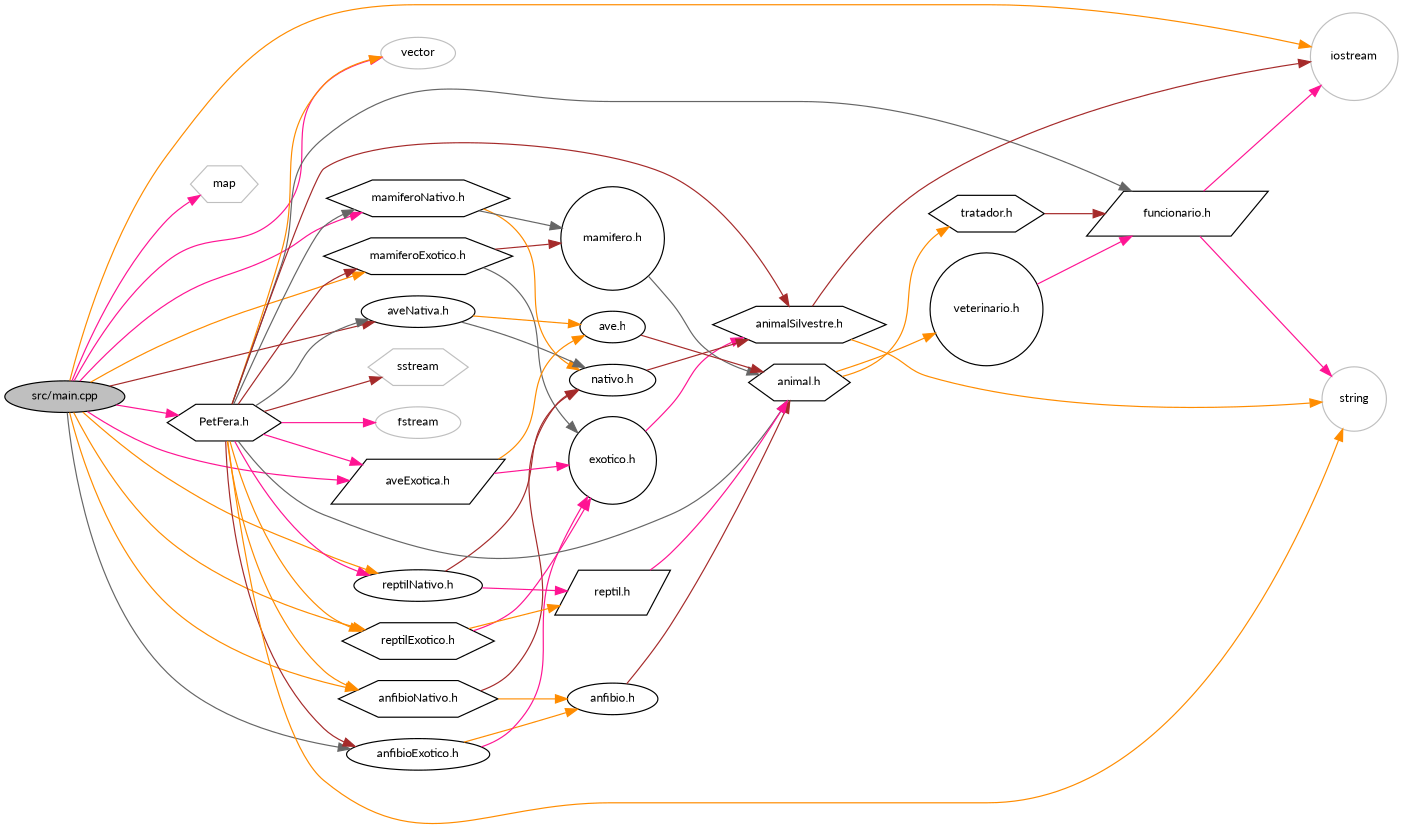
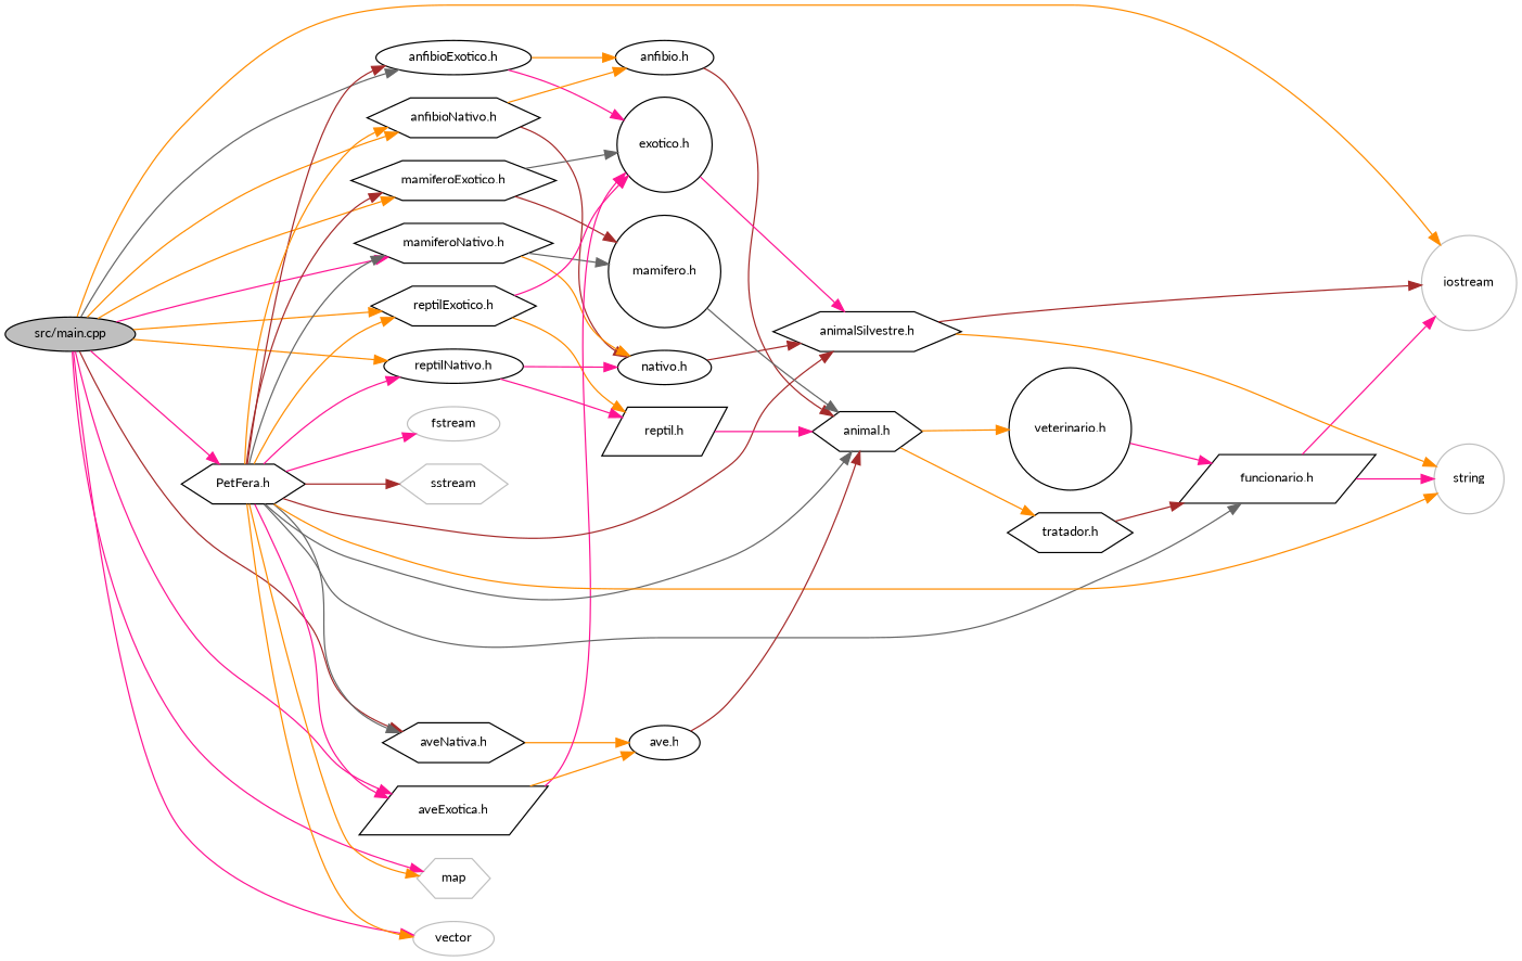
  digraph {
    fontname=Lato
    rankdir=LR
    node [color=black fillcolor=white fontname=Lato fontsize=10 shape=hexagon style=filled]
    edge [color=darkorange fontname=Lato fontsize=10 labelfontname=Helvetica labelfontsize=10 style=solid]
    n1 [fillcolor=grey75 fontcolor=black height=0.2 label="src/main.cpp" shape=ellipse width=0.4]
    n2 [color=grey75 height=0.2 label=iostream shape=circle width=0.4]
    n3 [color=grey75 height=0.2 label=map width=0.4]
    n4 [color=grey75 height=0.2 label=vector shape=ellipse width=0.4]
    n5 [height=0.2 label="anfibioExotico.h" shape=ellipse width=0.4]
    n6 [height=0.2 label="anfibioNativo.h" width=0.4]
    n7 [height=0.2 label="mamiferoExotico.h" width=0.4]
    n8 [height=0.2 label="mamiferoNativo.h" width=0.4]
    n9 [height=0.2 label="reptilExotico.h" width=0.4]
    n10 [height=0.2 label="reptilNativo.h" shape=ellipse width=0.4]
-   n11 [height=0.2 label="aveNativa.h" shape=ellipse width=0.4]
+   n11 [height=0.2 label="aveNativa.h" width=0.4]
    n12 [height=0.2 label="aveExotica.h" shape=parallelogram width=0.4]
    n13 [height=0.2 label="PetFera.h" width=0.4]
    n14 [color=grey75 height=0.2 label=fstream shape=ellipse width=0.4]
    n15 [height=0.2 label="anfibio.h" shape=ellipse width=0.4]
    n16 [height=0.2 label="exotico.h" shape=circle width=0.4]
    n17 [height=0.2 label="nativo.h" shape=ellipse width=0.4]
    n18 [height=0.2 label="mamifero.h" shape=circle width=0.4]
    n19 [height=0.2 label="reptil.h" shape=parallelogram width=0.4]
    n20 [height=0.2 label="ave.h" shape=ellipse width=0.4]
    n21 [height=0.2 label="animal.h" width=0.4]
    n22 [height=0.2 label="funcionario.h" shape=parallelogram width=0.4]
    n23 [color=grey75 height=0.2 label=string shape=circle width=0.4]
    n24 [height=0.2 label="animalSilvestre.h" width=0.4]
    n25 [color=grey75 height=0.2 label=sstream width=0.4]
    n26 [height=0.2 label="veterinario.h" shape=circle width=0.4]
    n27 [height=0.2 label="tratador.h" width=0.4]
    n1 -> n2
    n1 -> n3 [color=deeppink]
    n1 -> n4 [color=deeppink]
    n1 -> n5 [color=gray40]
    n1 -> n6
    n1 -> n7
    n1 -> n8 [color=deeppink]
    n1 -> n9
    n1 -> n10
    n1 -> n11 [color=brown]
    n1 -> n12 [color=deeppink]
    n1 -> n13 [color=deeppink]
    n5 -> n15
    n5 -> n16 [color=deeppink]
    n6 -> n15
    n6 -> n17 [color=brown]
    n7 -> n16 [color=gray40]
    n7 -> n18 [color=brown]
    n8 -> n17
    n8 -> n18 [color=gray40]
    n9 -> n16 [color=deeppink]
    n9 -> n19
-   n10 -> n17 [color=brown]
+   n10 -> n17 [color=deeppink]
    n10 -> n19 [color=deeppink]
-   n11 -> n17 [color=gray40]
    n11 -> n20
    n12 -> n16 [color=deeppink]
    n12 -> n20
+   n13 -> n3
    n13 -> n4
    n13 -> n5 [color=brown]
    n13 -> n6
    n13 -> n7 [color=brown]
    n13 -> n8 [color=gray40]
    n13 -> n9
    n13 -> n10 [color=deeppink]
    n13 -> n11 [color=gray40]
    n13 -> n12 [color=deeppink]
    n13 -> n14 [color=deeppink]
    n13 -> n21 [color=gray40]
    n13 -> n22 [color=gray40]
    n13 -> n23
    n13 -> n24 [color=brown]
    n13 -> n25 [color=brown]
    n15 -> n21 [color=brown]
    n16 -> n24 [color=deeppink]
    n17 -> n24 [color=brown]
    n18 -> n21 [color=gray40]
    n19 -> n21 [color=deeppink]
    n20 -> n21 [color=brown]
    n21 -> n26
    n21 -> n27
    n22 -> n2 [color=deeppink]
    n22 -> n23 [color=deeppink]
    n24 -> n2 [color=brown]
    n24 -> n23
    n26 -> n22 [color=deeppink]
    n27 -> n22 [color=brown]
  }
